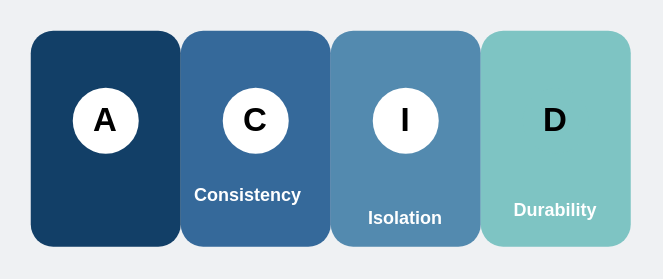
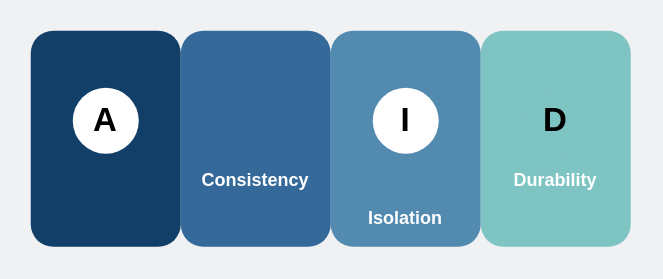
  <mxCell id="0" />
  <mxCell id="1" parent="0" />
  <mxCell id="2" value="" style="rounded=1;whiteSpace=wrap;html=1;fillColor=#123F67;strokeColor=none;" vertex="1" parent="1"><mxGeometry x="20" y="20" width="100" height="144" as="geometry" /></mxCell>
  <mxCell id="3" value="&lt;font style=&quot;font-size: 22px&quot;&gt;&lt;b&gt;A&lt;/b&gt;&lt;/font&gt;" style="ellipse;whiteSpace=wrap;html=1;aspect=fixed;fillColor=#FFFFFF;strokeColor=none;" vertex="1" parent="1"><mxGeometry x="48" y="58" width="44" height="44" as="geometry" /></mxCell>
  <mxCell id="4" value="" style="rounded=1;whiteSpace=wrap;html=1;fillColor=#35699A;strokeColor=none;" vertex="1" parent="1"><mxGeometry x="120" y="20" width="100" height="144" as="geometry" /></mxCell>
- <mxCell id="5" value="&lt;font style=&quot;font-size: 22px&quot;&gt;&lt;b&gt;C&lt;/b&gt;&lt;/font&gt;" style="ellipse;whiteSpace=wrap;html=1;aspect=fixed;fillColor=#FFFFFF;strokeColor=none;" vertex="1" parent="1"><mxGeometry x="148" y="58" width="44" height="44" as="geometry" /></mxCell>
- <mxCell id="6" value="&lt;font color=&quot;#ffffff&quot;&gt;&lt;b&gt;Consistency&lt;/b&gt;&lt;/font&gt;" style="text;html=1;strokeColor=none;fillColor=none;align=center;verticalAlign=middle;whiteSpace=wrap;rounded=0;" vertex="1" parent="1"><mxGeometry x="135" y="114.5" width="60" height="30" as="geometry" /></mxCell>
+ <mxCell id="6" value="&lt;font color=&quot;#ffffff&quot;&gt;&lt;b&gt;Consistency&lt;/b&gt;&lt;/font&gt;" style="text;html=1;strokeColor=none;fillColor=none;align=center;verticalAlign=middle;whiteSpace=wrap;rounded=0;" vertex="1" parent="1"><mxGeometry x="140" y="104.5" width="60" height="30" as="geometry" /></mxCell>
  <mxCell id="7" value="" style="rounded=1;whiteSpace=wrap;html=1;fillColor=#538AAF;strokeColor=none;" vertex="1" parent="1"><mxGeometry x="220" y="20" width="100" height="144" as="geometry" /></mxCell>
  <mxCell id="8" value="&lt;font style=&quot;font-size: 22px&quot;&gt;&lt;b&gt;I&lt;/b&gt;&lt;/font&gt;" style="ellipse;whiteSpace=wrap;html=1;aspect=fixed;fillColor=#FFFFFF;strokeColor=none;" vertex="1" parent="1"><mxGeometry x="248" y="58" width="44" height="44" as="geometry" /></mxCell>
  <mxCell id="9" value="&lt;font color=&quot;#ffffff&quot;&gt;&lt;b&gt;Isolation&lt;/b&gt;&lt;/font&gt;" style="text;html=1;strokeColor=none;fillColor=none;align=center;verticalAlign=middle;whiteSpace=wrap;rounded=0;" vertex="1" parent="1"><mxGeometry x="240" y="129.5" width="60" height="30" as="geometry" /></mxCell>
  <mxCell id="10" value="" style="rounded=1;whiteSpace=wrap;html=1;fillColor=#7EC4C3;strokeColor=none;" vertex="1" parent="1"><mxGeometry x="320" y="20" width="100" height="144" as="geometry" /></mxCell>
  <mxCell id="11" value="&lt;font style=&quot;font-size: 22px&quot;&gt;&lt;b&gt;D&lt;/b&gt;&lt;/font&gt;" style="ellipse;whiteSpace=wrap;html=1;aspect=fixed;fillColor=#7ec4c3;strokeColor=none;" vertex="1" parent="1"><mxGeometry x="348" y="58" width="44" height="44" as="geometry" /></mxCell>
- <mxCell id="12" value="&lt;font color=&quot;#ffffff&quot;&gt;&lt;b&gt;Durability&lt;/b&gt;&lt;/font&gt;" style="text;html=1;strokeColor=none;fillColor=none;align=center;verticalAlign=middle;whiteSpace=wrap;rounded=0;" vertex="1" parent="1"><mxGeometry x="340" y="124.5" width="60" height="30" as="geometry" /></mxCell>
+ <mxCell id="12" value="&lt;font color=&quot;#ffffff&quot;&gt;&lt;b&gt;Durability&lt;/b&gt;&lt;/font&gt;" style="text;html=1;strokeColor=none;fillColor=none;align=center;verticalAlign=middle;whiteSpace=wrap;rounded=0;" vertex="1" parent="1"><mxGeometry x="340" y="104.5" width="60" height="30" as="geometry" /></mxCell>
